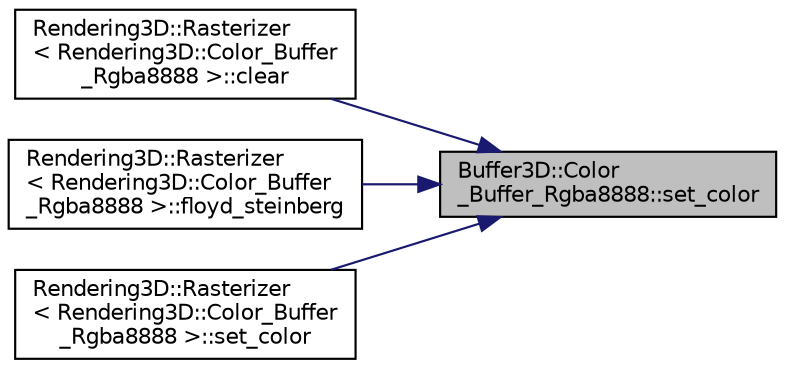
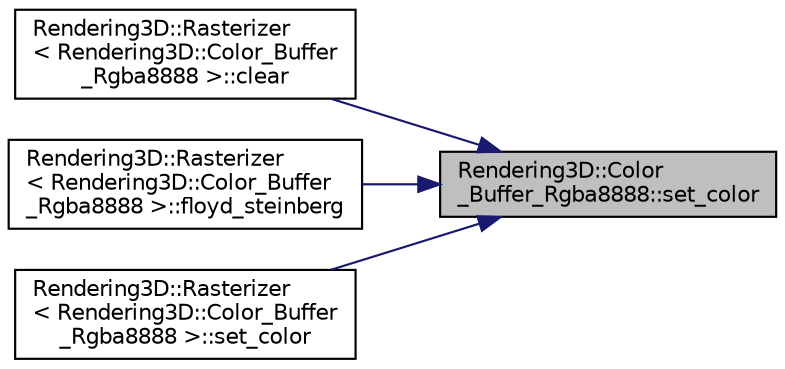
  digraph {
    rankdir=RL
    node [color=black fillcolor=white fontname=Helvetica fontsize=10 shape=record style=filled]
    edge [color=midnightblue dir=back fontname=Helvetica fontsize=10 labelfontname=Helvetica labelfontsize=10 style=solid]
-   n1 [fillcolor=grey75 fontcolor=black height=0.2 label="Buffer3D::Color\l_Buffer_Rgba8888::set_color" width=0.4]
+   n1 [fillcolor=grey75 fontcolor=black height=0.2 label="Rendering3D::Color\l_Buffer_Rgba8888::set_color" width=0.4]
    n2 [height=0.2 label="Rendering3D::Rasterizer\l\< Rendering3D::Color_Buffer\l_Rgba8888 \>::clear" width=0.4]
    n3 [height=0.2 label="Rendering3D::Rasterizer\l\< Rendering3D::Color_Buffer\l_Rgba8888 \>::floyd_steinberg" width=0.4]
    n4 [height=0.2 label="Rendering3D::Rasterizer\l\< Rendering3D::Color_Buffer\l_Rgba8888 \>::set_color" width=0.4]
    n1 -> n2
    n1 -> n3
    n1 -> n4
  }
